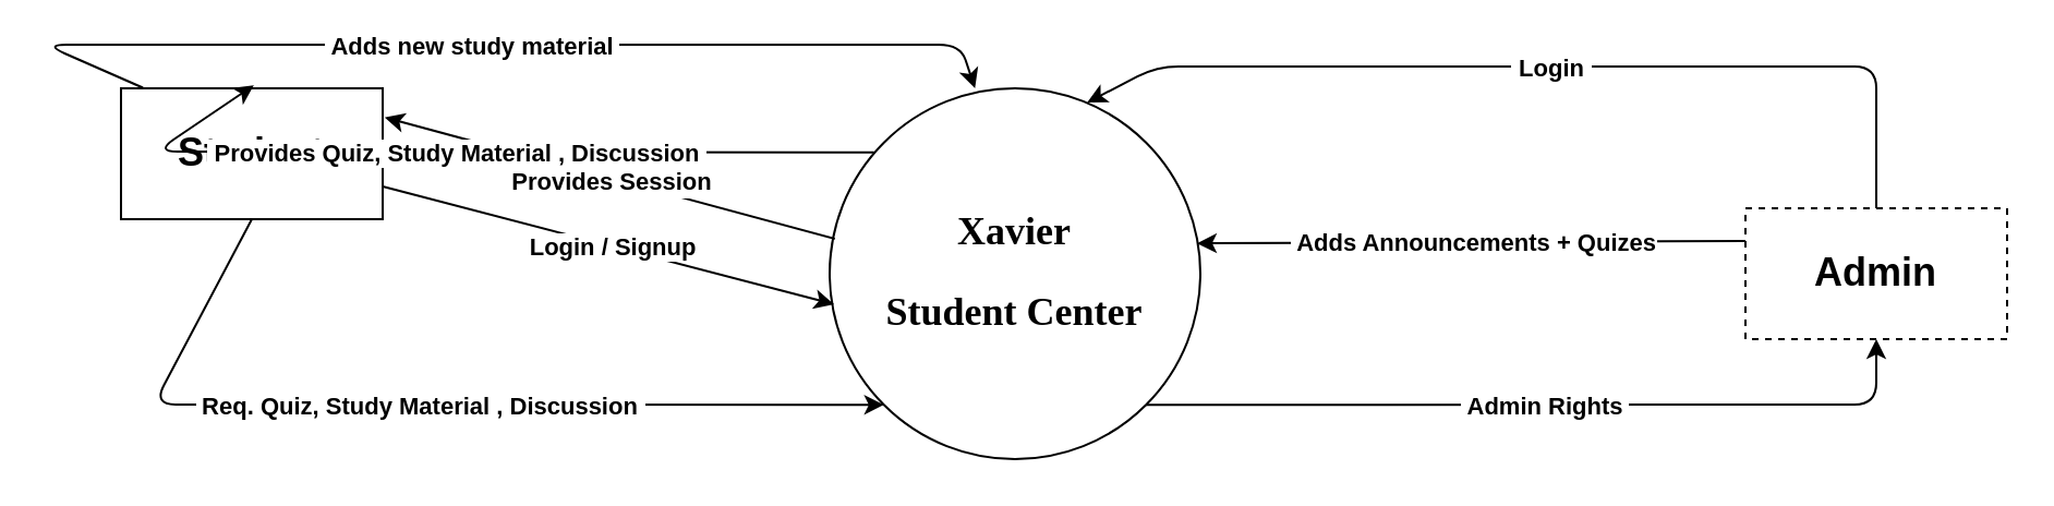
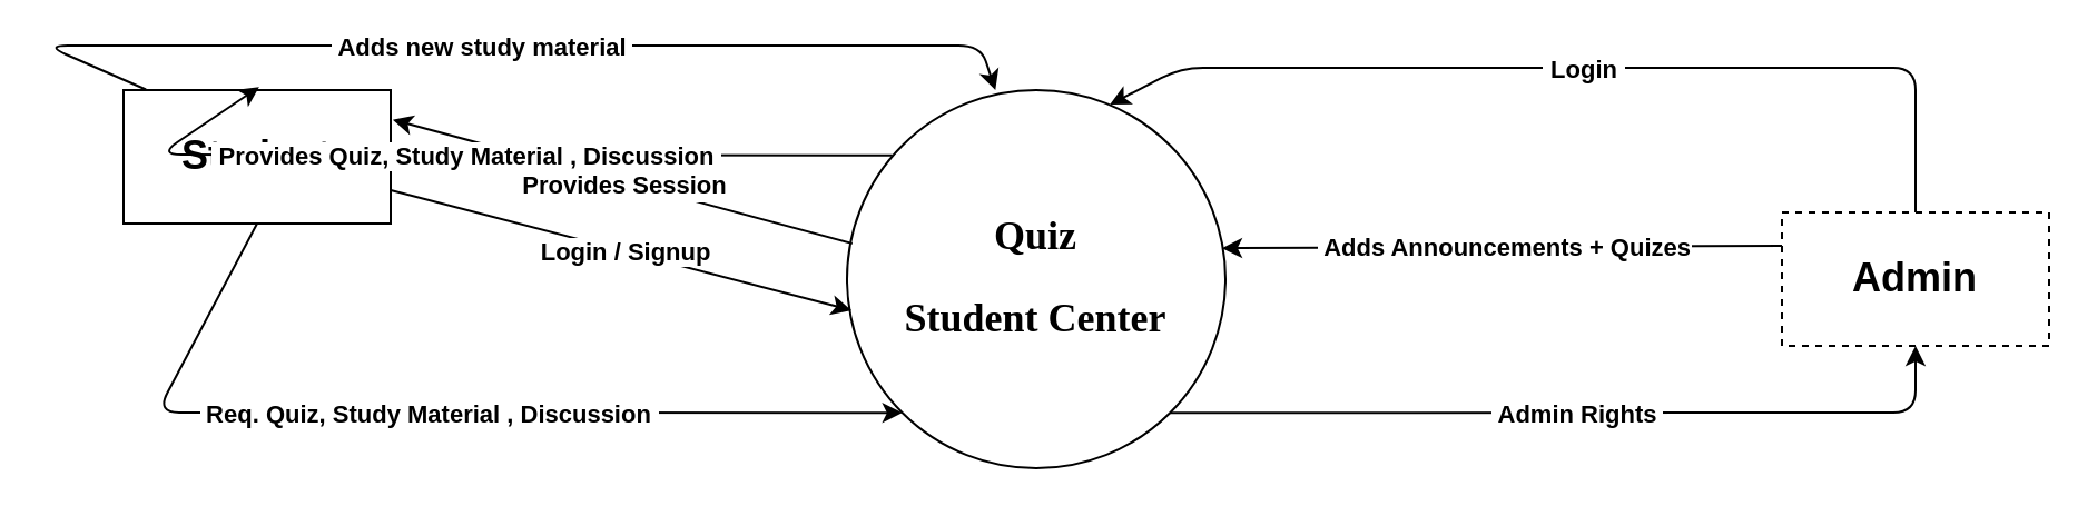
  <mxCell id="0" />
  <mxCell id="1" parent="0" />
- <mxCell id="2" value="&lt;div&gt;&lt;h2&gt;&lt;font face=&quot;Times New Roman&quot;&gt;Xavier&lt;/font&gt;&lt;/h2&gt;&lt;/div&gt;&lt;div&gt;&lt;h2&gt;&lt;font face=&quot;Times New Roman&quot;&gt;Student Center&lt;/font&gt;&lt;/h2&gt;&lt;/div&gt;" style="ellipse;whiteSpace=wrap;html=1;aspect=fixed;" parent="1" vertex="1"><mxGeometry x="380" y="40" width="170" height="170" as="geometry" /></mxCell>
+ <mxCell id="2" value="&lt;div&gt;&lt;h2&gt;&lt;font face=&quot;Times New Roman&quot;&gt;Quiz&lt;/font&gt;&lt;/h2&gt;&lt;/div&gt;&lt;div&gt;&lt;h2&gt;&lt;font face=&quot;Times New Roman&quot;&gt;Student Center&lt;/font&gt;&lt;/h2&gt;&lt;/div&gt;" style="ellipse;whiteSpace=wrap;html=1;aspect=fixed;" parent="1" vertex="1"><mxGeometry x="380" y="40" width="170" height="170" as="geometry" /></mxCell>
  <mxCell id="3" value="&lt;h2&gt;&lt;font face=&quot;Helvetica&quot;&gt;Student&lt;/font&gt;&lt;/h2&gt;" style="rounded=0;whiteSpace=wrap;html=1;" parent="1" vertex="1"><mxGeometry x="55" y="40" width="120" height="60" as="geometry" /></mxCell>
  <mxCell id="4" value="&lt;h2&gt;&lt;font style=&quot;font-size: 18px&quot;&gt;Admin&lt;/font&gt;&lt;/h2&gt;" style="rounded=0;whiteSpace=wrap;html=1;dashed=1;" parent="1" vertex="1"><mxGeometry x="800" y="95" width="120" height="60" as="geometry" /></mxCell>
  <mxCell id="5" value="" style="endArrow=classic;html=1;exitX=1;exitY=0.75;exitDx=0;exitDy=0;" parent="1" source="3" edge="1"><mxGeometry relative="1" as="geometry"><mxPoint x="460" y="50" as="sourcePoint" /><mxPoint x="382" y="139" as="targetPoint" /></mxGeometry></mxCell>
  <mxCell id="6" value="&amp;nbsp; Login / Signup&amp;nbsp; " style="edgeLabel;resizable=0;html=1;align=center;verticalAlign=middle;fontStyle=1" parent="5" connectable="0" vertex="1"><mxGeometry relative="1" as="geometry" /></mxCell>
  <mxCell id="7" value="" style="endArrow=classic;html=1;exitX=0.014;exitY=0.406;exitDx=0;exitDy=0;entryX=1.008;entryY=0.223;entryDx=0;entryDy=0;exitPerimeter=0;entryPerimeter=0;" parent="1" source="2" target="3" edge="1"><mxGeometry relative="1" as="geometry"><mxPoint x="460" y="110" as="sourcePoint" /><mxPoint x="560" y="110" as="targetPoint" /></mxGeometry></mxCell>
  <mxCell id="8" value="&amp;nbsp;Provides Session&amp;nbsp;&lt;font style=&quot;font-size: 14px&quot;&gt;&lt;br&gt;&lt;/font&gt;" style="edgeLabel;resizable=0;html=1;align=center;verticalAlign=middle;fontStyle=1" parent="7" connectable="0" vertex="1"><mxGeometry relative="1" as="geometry" /></mxCell>
  <mxCell id="9" value="" style="endArrow=classic;html=1;exitX=0.5;exitY=1;exitDx=0;exitDy=0;entryX=0;entryY=1;entryDx=0;entryDy=0;" parent="1" source="3" target="2" edge="1"><mxGeometry relative="1" as="geometry"><mxPoint x="360" y="130" as="sourcePoint" /><mxPoint x="460" y="130" as="targetPoint" /><Array as="points"><mxPoint x="70" y="185" /></Array></mxGeometry></mxCell>
  <mxCell id="10" value="&amp;nbsp;Req. Quiz, Study Material , Discussion&amp;nbsp;" style="edgeLabel;resizable=0;html=1;align=center;verticalAlign=middle;fontStyle=1" parent="9" connectable="0" vertex="1"><mxGeometry relative="1" as="geometry"><mxPoint x="2" as="offset" /></mxGeometry></mxCell>
  <mxCell id="11" value="" style="endArrow=classic;html=1;exitX=0.12;exitY=0.173;exitDx=0;exitDy=0;exitPerimeter=0;entryX=0.508;entryY=-0.024;entryDx=0;entryDy=0;entryPerimeter=0;" parent="1" source="2" target="3" edge="1"><mxGeometry relative="1" as="geometry"><mxPoint x="220" y="130" as="sourcePoint" /><mxPoint x="320" y="130" as="targetPoint" /><Array as="points"><mxPoint x="71" y="69" /></Array></mxGeometry></mxCell>
  <mxCell id="12" value="&amp;nbsp;Provides Quiz, Study Material , Discussion&amp;nbsp;" style="edgeLabel;resizable=0;html=1;align=center;verticalAlign=middle;fontStyle=1" parent="11" connectable="0" vertex="1"><mxGeometry relative="1" as="geometry" /></mxCell>
  <mxCell id="13" value="" style="endArrow=classic;html=1;entryX=0.392;entryY=0;entryDx=0;entryDy=0;entryPerimeter=0;exitX=0.084;exitY=-0.004;exitDx=0;exitDy=0;exitPerimeter=0;" parent="1" source="3" target="2" edge="1"><mxGeometry relative="1" as="geometry"><mxPoint x="23" y="95" as="sourcePoint" /><mxPoint x="410" y="170" as="targetPoint" /><Array as="points"><mxPoint y="20" x="20" /><mxPoint x="440" y="20" /></Array></mxGeometry></mxCell>
  <mxCell id="14" value="&amp;nbsp;Adds new study material&amp;nbsp; " style="edgeLabel;resizable=0;html=1;align=center;verticalAlign=middle;fontStyle=1" parent="13" connectable="0" vertex="1"><mxGeometry relative="1" as="geometry" /></mxCell>
  <mxCell id="15" value="" style="endArrow=classic;html=1;exitX=0.5;exitY=0;exitDx=0;exitDy=0;entryX=0.695;entryY=0.038;entryDx=0;entryDy=0;entryPerimeter=0;" parent="1" source="4" target="2" edge="1"><mxGeometry relative="1" as="geometry"><mxPoint x="530" y="190" as="sourcePoint" /><mxPoint x="630" y="190" as="targetPoint" /><Array as="points"><mxPoint x="860" y="30" /><mxPoint x="530" y="30" /></Array></mxGeometry></mxCell>
  <mxCell id="16" value="&amp;nbsp;Login&amp;nbsp; " style="edgeLabel;resizable=0;html=1;align=center;verticalAlign=middle;fontStyle=1" parent="15" connectable="0" vertex="1"><mxGeometry relative="1" as="geometry" /></mxCell>
  <mxCell id="17" value="" style="endArrow=classic;html=1;exitX=0;exitY=0.25;exitDx=0;exitDy=0;entryX=0.991;entryY=0.418;entryDx=0;entryDy=0;entryPerimeter=0;" parent="1" source="4" target="2" edge="1"><mxGeometry relative="1" as="geometry"><mxPoint x="610" y="30" as="sourcePoint" /><mxPoint x="710" y="30" as="targetPoint" /></mxGeometry></mxCell>
  <mxCell id="18" value="&amp;nbsp;Adds Announcements + Quizes" style="edgeLabel;resizable=0;html=1;align=center;verticalAlign=middle;fontStyle=1" parent="17" connectable="0" vertex="1"><mxGeometry relative="1" as="geometry" /></mxCell>
  <mxCell id="19" value="" style="endArrow=classic;html=1;exitX=1;exitY=1;exitDx=0;exitDy=0;entryX=0.5;entryY=1;entryDx=0;entryDy=0;" parent="1" source="2" target="4" edge="1"><mxGeometry relative="1" as="geometry"><mxPoint x="470" y="110" as="sourcePoint" /><mxPoint x="840" y="190" as="targetPoint" /><Array as="points"><mxPoint x="860" y="185" /></Array></mxGeometry></mxCell>
  <mxCell id="20" value="&amp;nbsp;Admin Rights&amp;nbsp; " style="edgeLabel;resizable=0;html=1;align=center;verticalAlign=middle;fontStyle=1" parent="19" connectable="0" vertex="1"><mxGeometry relative="1" as="geometry" /></mxCell>
